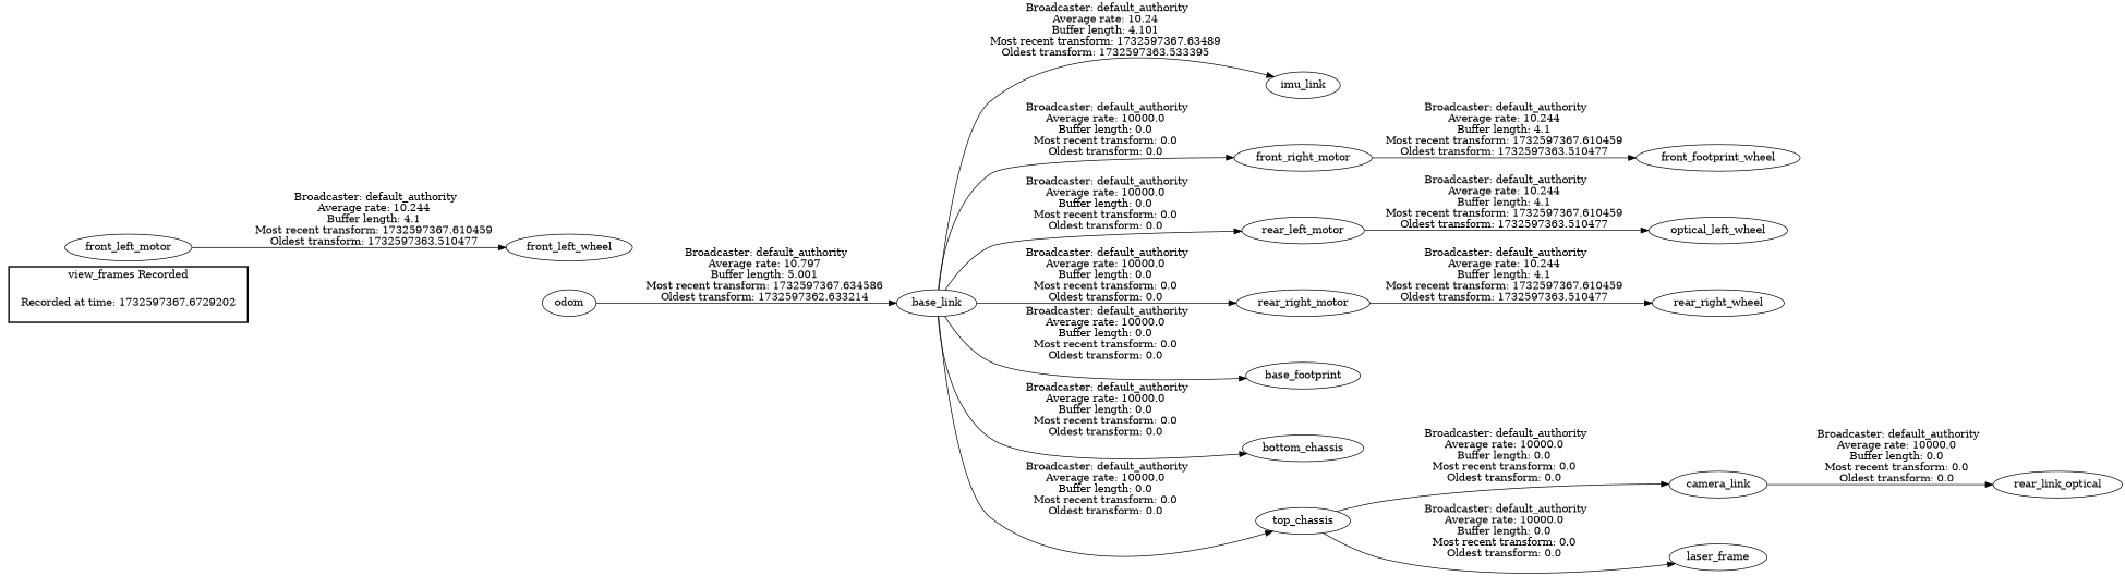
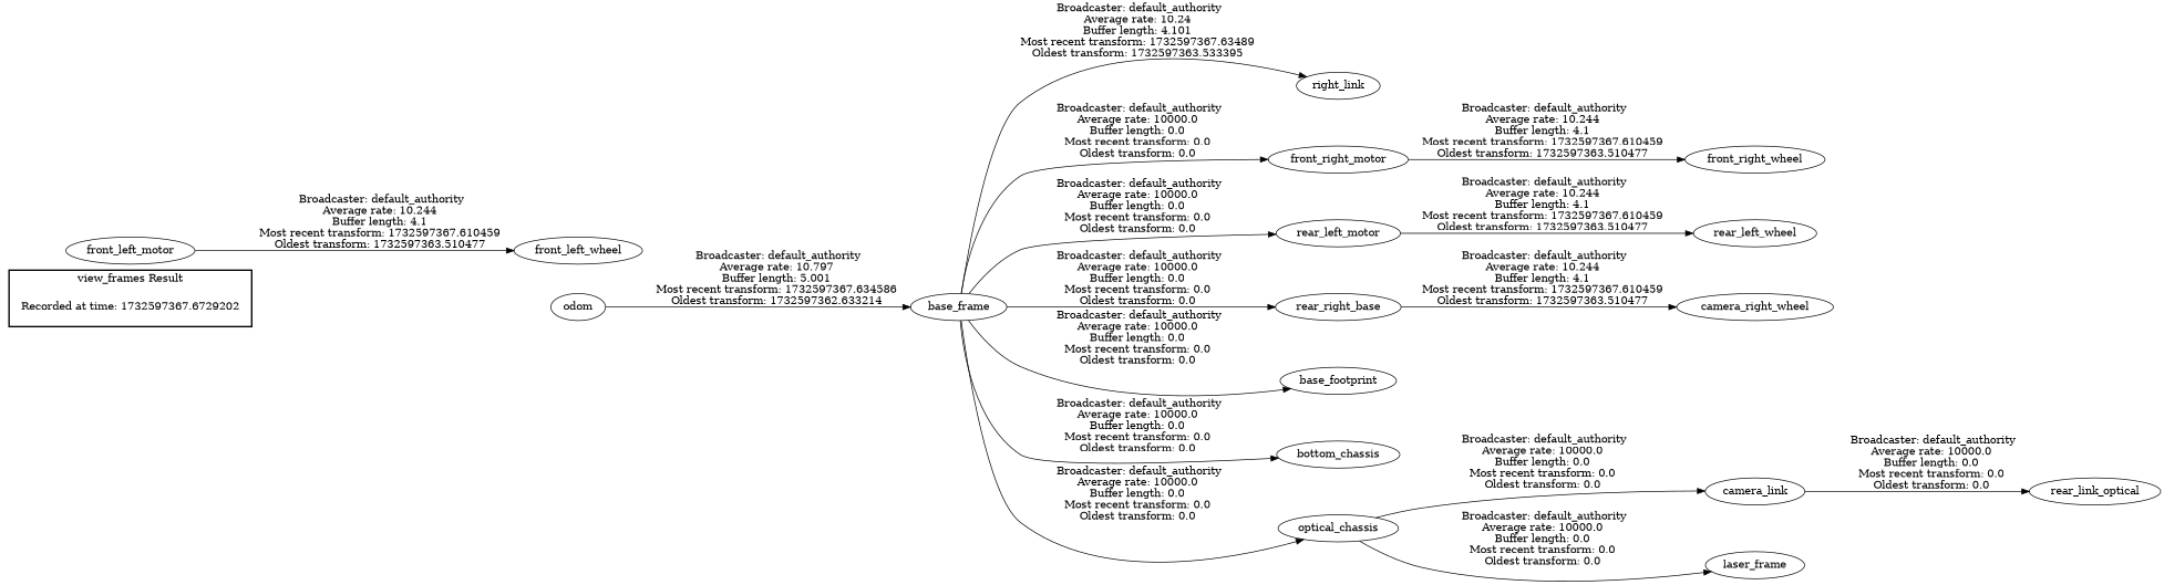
  digraph {
    rankdir=LR
    "Recorded at time: 1732597367.6729202" [shape=plaintext]
    odom
-   base_link
-   imu_link
+   base_link [label=base_frame]
+   imu_link [label=right_link]
    front_right_motor
    rear_left_motor
-   rear_right_motor
+   rear_right_motor [label=rear_right_base]
    base_footprint
    bottom_chassis
-   top_chassis
+   top_chassis [label=optical_chassis]
    front_left_motor
    front_left_wheel
-   front_right_wheel [label=front_footprint_wheel]
-   rear_left_wheel [label=optical_left_wheel]
-   rear_right_wheel
+   front_right_wheel
+   rear_left_wheel
+   rear_right_wheel [label=camera_right_wheel]
    camera_link
    laser_frame
    n18 [label=rear_link_optical]
    subgraph cluster_1 {
      color=black
-     label="view_frames Recorded"
+     label="view_frames Result"
      style=bold
      "Recorded at time: 1732597367.6729202"
    }
    "Recorded at time: 1732597367.6729202" -> odom [style=invis]
    odom -> base_link [label=" Broadcaster: default_authority\nAverage rate: 10.797\nBuffer length: 5.001\nMost recent transform: 1732597367.634586\nOldest transform: 1732597362.633214\n"]
    base_link -> imu_link [label=" Broadcaster: default_authority\nAverage rate: 10.24\nBuffer length: 4.101\nMost recent transform: 1732597367.63489\nOldest transform: 1732597363.533395\n"]
    base_link -> front_right_motor [label=" Broadcaster: default_authority\nAverage rate: 10000.0\nBuffer length: 0.0\nMost recent transform: 0.0\nOldest transform: 0.0\n"]
    base_link -> rear_left_motor [label=" Broadcaster: default_authority\nAverage rate: 10000.0\nBuffer length: 0.0\nMost recent transform: 0.0\nOldest transform: 0.0\n"]
    base_link -> rear_right_motor [label=" Broadcaster: default_authority\nAverage rate: 10000.0\nBuffer length: 0.0\nMost recent transform: 0.0\nOldest transform: 0.0\n"]
    base_link -> base_footprint [label=" Broadcaster: default_authority\nAverage rate: 10000.0\nBuffer length: 0.0\nMost recent transform: 0.0\nOldest transform: 0.0\n"]
    base_link -> bottom_chassis [label=" Broadcaster: default_authority\nAverage rate: 10000.0\nBuffer length: 0.0\nMost recent transform: 0.0\nOldest transform: 0.0\n"]
    base_link -> top_chassis [label=" Broadcaster: default_authority\nAverage rate: 10000.0\nBuffer length: 0.0\nMost recent transform: 0.0\nOldest transform: 0.0\n"]
    front_right_motor -> front_right_wheel [label=" Broadcaster: default_authority\nAverage rate: 10.244\nBuffer length: 4.1\nMost recent transform: 1732597367.610459\nOldest transform: 1732597363.510477\n"]
    rear_left_motor -> rear_left_wheel [label=" Broadcaster: default_authority\nAverage rate: 10.244\nBuffer length: 4.1\nMost recent transform: 1732597367.610459\nOldest transform: 1732597363.510477\n"]
    rear_right_motor -> rear_right_wheel [label=" Broadcaster: default_authority\nAverage rate: 10.244\nBuffer length: 4.1\nMost recent transform: 1732597367.610459\nOldest transform: 1732597363.510477\n"]
    top_chassis -> camera_link [label=" Broadcaster: default_authority\nAverage rate: 10000.0\nBuffer length: 0.0\nMost recent transform: 0.0\nOldest transform: 0.0\n"]
    top_chassis -> laser_frame [label=" Broadcaster: default_authority\nAverage rate: 10000.0\nBuffer length: 0.0\nMost recent transform: 0.0\nOldest transform: 0.0\n"]
    front_left_motor -> front_left_wheel [label=" Broadcaster: default_authority\nAverage rate: 10.244\nBuffer length: 4.1\nMost recent transform: 1732597367.610459\nOldest transform: 1732597363.510477\n"]
    camera_link -> n18 [label=" Broadcaster: default_authority\nAverage rate: 10000.0\nBuffer length: 0.0\nMost recent transform: 0.0\nOldest transform: 0.0\n"]
  }
